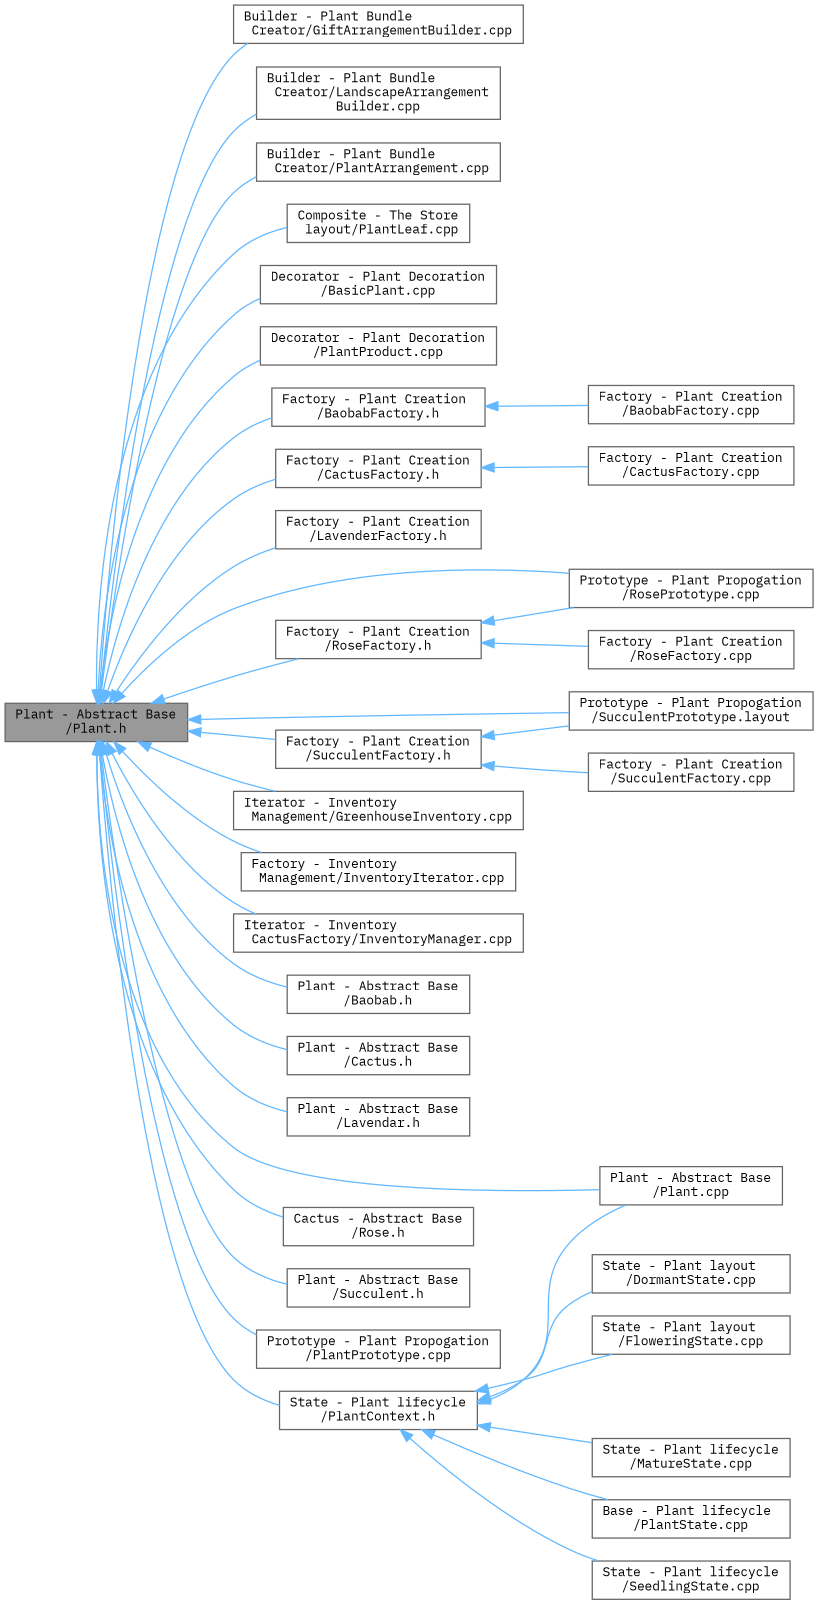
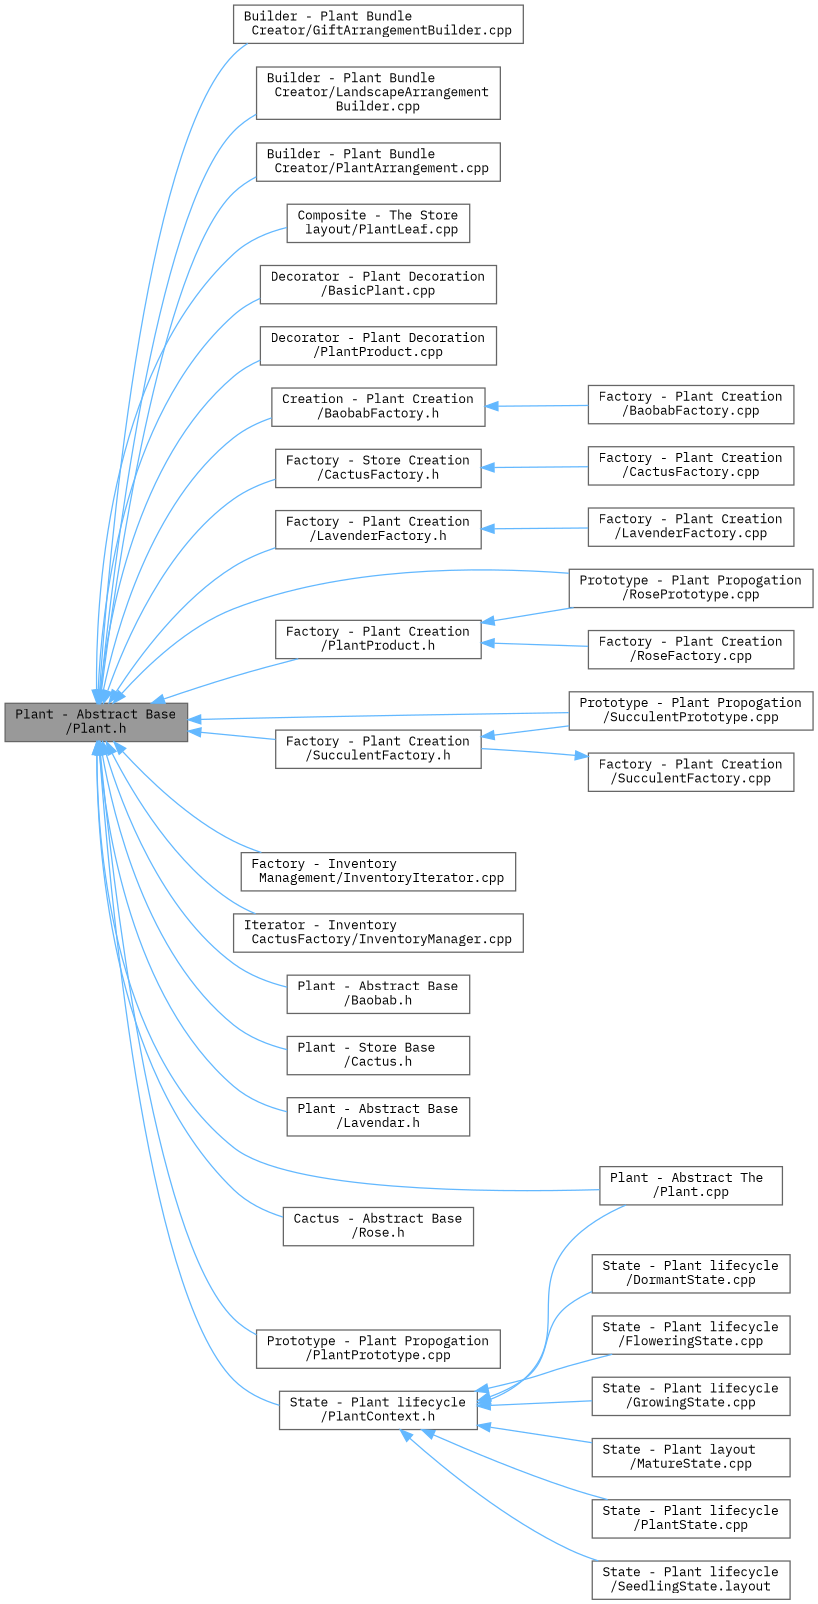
  digraph {
    fontname="IBM Plex Mono"
    rankdir=LR
    node [color=grey40 fillcolor=white fontname="IBM Plex Mono" fontsize=10 shape=box style=filled]
    edge [color=steelblue1 dir=back fontname="IBM Plex Mono" fontsize=10 labelfontname=Helvetica labelfontsize=10 style=solid]
    n1 [color=gray40 fillcolor=grey60 fontcolor=black height=0.2 label="Plant - Abstract Base\l/Plant.h" width=0.4]
    n2 [height=0.2 label="Builder - Plant Bundle\l Creator/GiftArrangementBuilder.cpp" width=0.4]
    n3 [height=0.2 label="Builder - Plant Bundle\l Creator/LandscapeArrangement\lBuilder.cpp" width=0.4]
    n4 [height=0.2 label="Builder - Plant Bundle\l Creator/PlantArrangement.cpp" width=0.4]
    n5 [height=0.2 label="Composite - The Store\l layout/PlantLeaf.cpp" width=0.4]
    n6 [height=0.2 label="Decorator - Plant Decoration\l/BasicPlant.cpp" width=0.4]
    n7 [height=0.2 label="Decorator - Plant Decoration\l/PlantProduct.cpp" width=0.4]
-   n8 [height=0.2 label="Factory - Plant Creation\l/BaobabFactory.h" width=0.4]
-   n9 [height=0.2 label="Factory - Plant Creation\l/CactusFactory.h" width=0.4]
+   n8 [height=0.2 label="Creation - Plant Creation\l/BaobabFactory.h" width=0.4]
+   n9 [height=0.2 label="Factory - Store Creation\l/CactusFactory.h" width=0.4]
    n10 [height=0.2 label="Factory - Plant Creation\l/LavenderFactory.h" width=0.4]
-   n11 [height=0.2 label="Factory - Plant Creation\l/RoseFactory.h" width=0.4]
+   n11 [height=0.2 label="Factory - Plant Creation\l/PlantProduct.h" width=0.4]
    n12 [height=0.2 label="Prototype - Plant Propogation\l/RosePrototype.cpp" width=0.4]
    n13 [height=0.2 label="Factory - Plant Creation\l/SucculentFactory.h" width=0.4]
-   n14 [height=0.2 label="Prototype - Plant Propogation\l/SucculentPrototype.layout" width=0.4]
-   n15 [height=0.2 label="Iterator - Inventory\l Management/GreenhouseInventory.cpp" width=0.4]
+   n14 [height=0.2 label="Prototype - Plant Propogation\l/SucculentPrototype.cpp" width=0.4]
    n16 [height=0.2 label="Factory - Inventory\l Management/InventoryIterator.cpp" width=0.4]
    n17 [height=0.2 label="Iterator - Inventory\l CactusFactory/InventoryManager.cpp" width=0.4]
    n18 [height=0.2 label="Plant - Abstract Base\l/Baobab.h" width=0.4]
-   n19 [height=0.2 label="Plant - Abstract Base\l/Cactus.h" width=0.4]
+   n19 [height=0.2 label="Plant - Store Base\l/Cactus.h" width=0.4]
    n20 [height=0.2 label="Plant - Abstract Base\l/Lavendar.h" width=0.4]
-   n21 [height=0.2 label="Plant - Abstract Base\l/Plant.cpp" width=0.4]
+   n21 [height=0.2 label="Plant - Abstract The\l/Plant.cpp" width=0.4]
    n22 [height=0.2 label="Cactus - Abstract Base\l/Rose.h" width=0.4]
-   n23 [height=0.2 label="Plant - Abstract Base\l/Succulent.h" width=0.4]
    n24 [height=0.2 label="Prototype - Plant Propogation\l/PlantPrototype.cpp" width=0.4]
    n25 [height=0.2 label="State - Plant lifecycle\l/PlantContext.h" width=0.4]
    n26 [height=0.2 label="Factory - Plant Creation\l/BaobabFactory.cpp" width=0.4]
    n27 [height=0.2 label="Factory - Plant Creation\l/CactusFactory.cpp" width=0.4]
+   n28 [height=0.2 label="Factory - Plant Creation\l/LavenderFactory.cpp" width=0.4]
    n29 [height=0.2 label="Factory - Plant Creation\l/RoseFactory.cpp" width=0.4]
    n30 [height=0.2 label="Factory - Plant Creation\l/SucculentFactory.cpp" width=0.4]
-   n31 [height=0.2 label="State - Plant layout\l/DormantState.cpp" width=0.4]
-   n32 [height=0.2 label="State - Plant layout\l/FloweringState.cpp" width=0.4]
-   n34 [height=0.2 label="State - Plant lifecycle\l/MatureState.cpp" width=0.4]
-   n35 [height=0.2 label="Base - Plant lifecycle\l/PlantState.cpp" width=0.4]
-   n36 [height=0.2 label="State - Plant lifecycle\l/SeedlingState.cpp" width=0.4]
+   n31 [height=0.2 label="State - Plant lifecycle\l/DormantState.cpp" width=0.4]
+   n32 [height=0.2 label="State - Plant lifecycle\l/FloweringState.cpp" width=0.4]
+   n33 [height=0.2 label="State - Plant lifecycle\l/GrowingState.cpp" width=0.4]
+   n34 [height=0.2 label="State - Plant layout\l/MatureState.cpp" width=0.4]
+   n35 [height=0.2 label="State - Plant lifecycle\l/PlantState.cpp" width=0.4]
+   n36 [height=0.2 label="State - Plant lifecycle\l/SeedlingState.layout" width=0.4]
    n1 -> n2
    n1 -> n3
    n1 -> n4
    n1 -> n5
    n1 -> n6
    n1 -> n7
    n1 -> n8
    n1 -> n9
    n1 -> n10
    n1 -> n11
    n1 -> n12
    n1 -> n13
    n1 -> n14
-   n1 -> n15
    n1 -> n16
    n1 -> n17
    n1 -> n18
    n1 -> n19
    n1 -> n20
    n1 -> n21
    n1 -> n22
-   n1 -> n23
    n1 -> n24
    n1 -> n25
    n8 -> n26
    n9 -> n27
+   n10 -> n28
    n11 -> n12
    n11 -> n29
    n13 -> n14
-   n13 -> n30
+   n30 -> n13
    n25 -> n21
    n25 -> n31
    n25 -> n32
+   n25 -> n33
    n25 -> n34
    n25 -> n35
    n25 -> n36
  }
